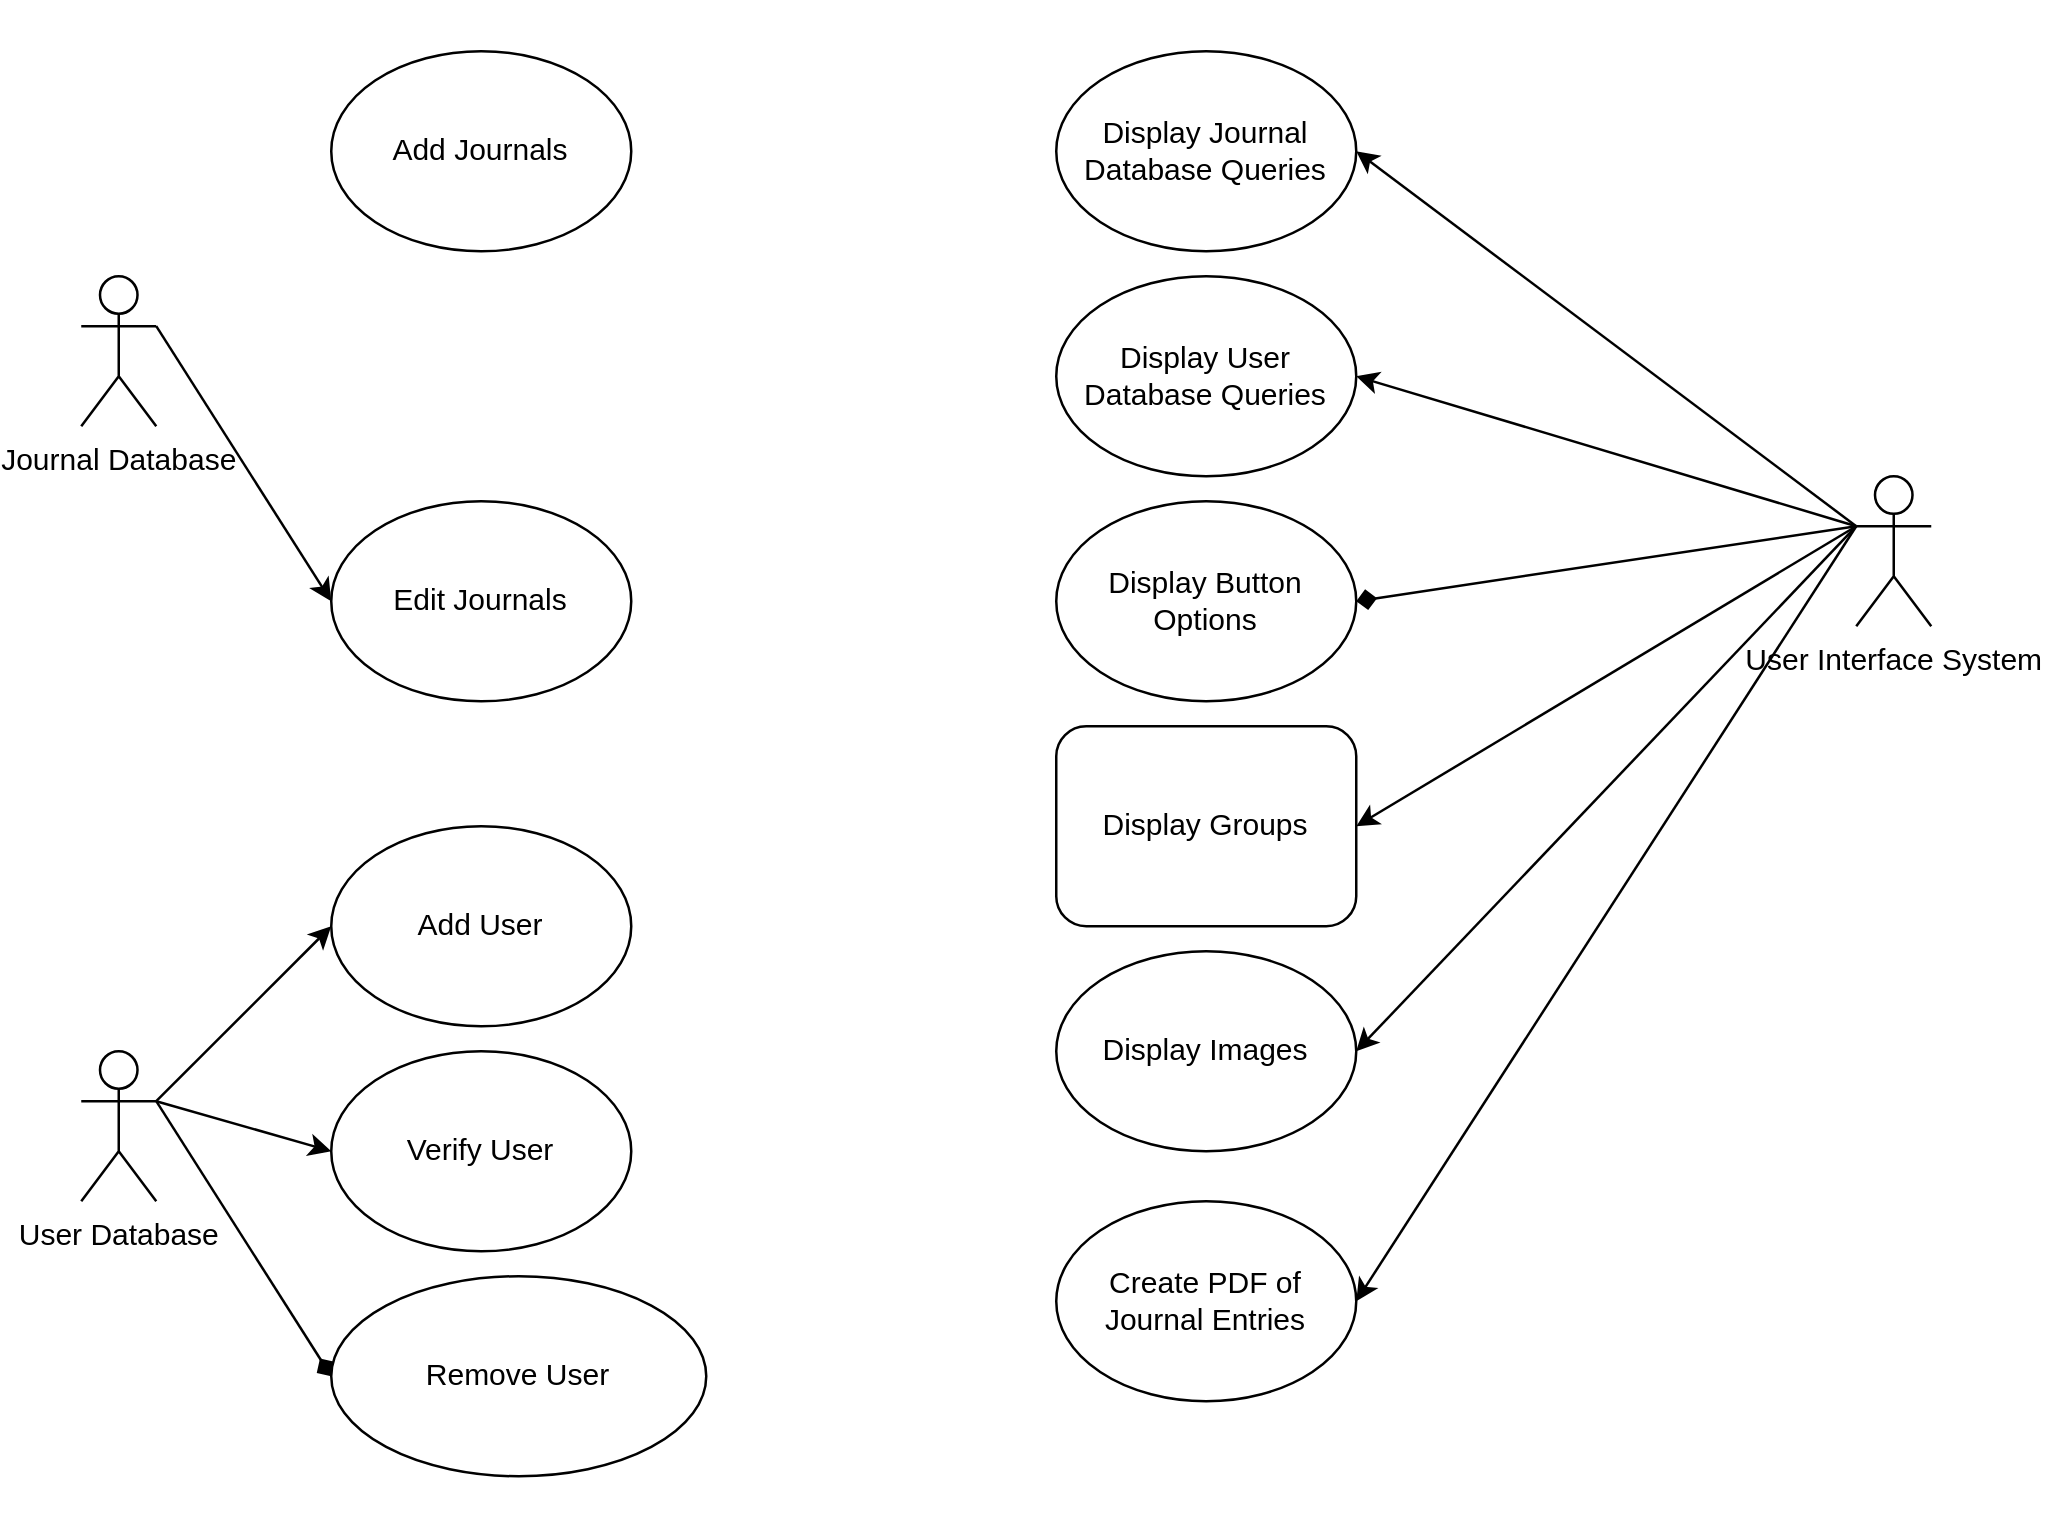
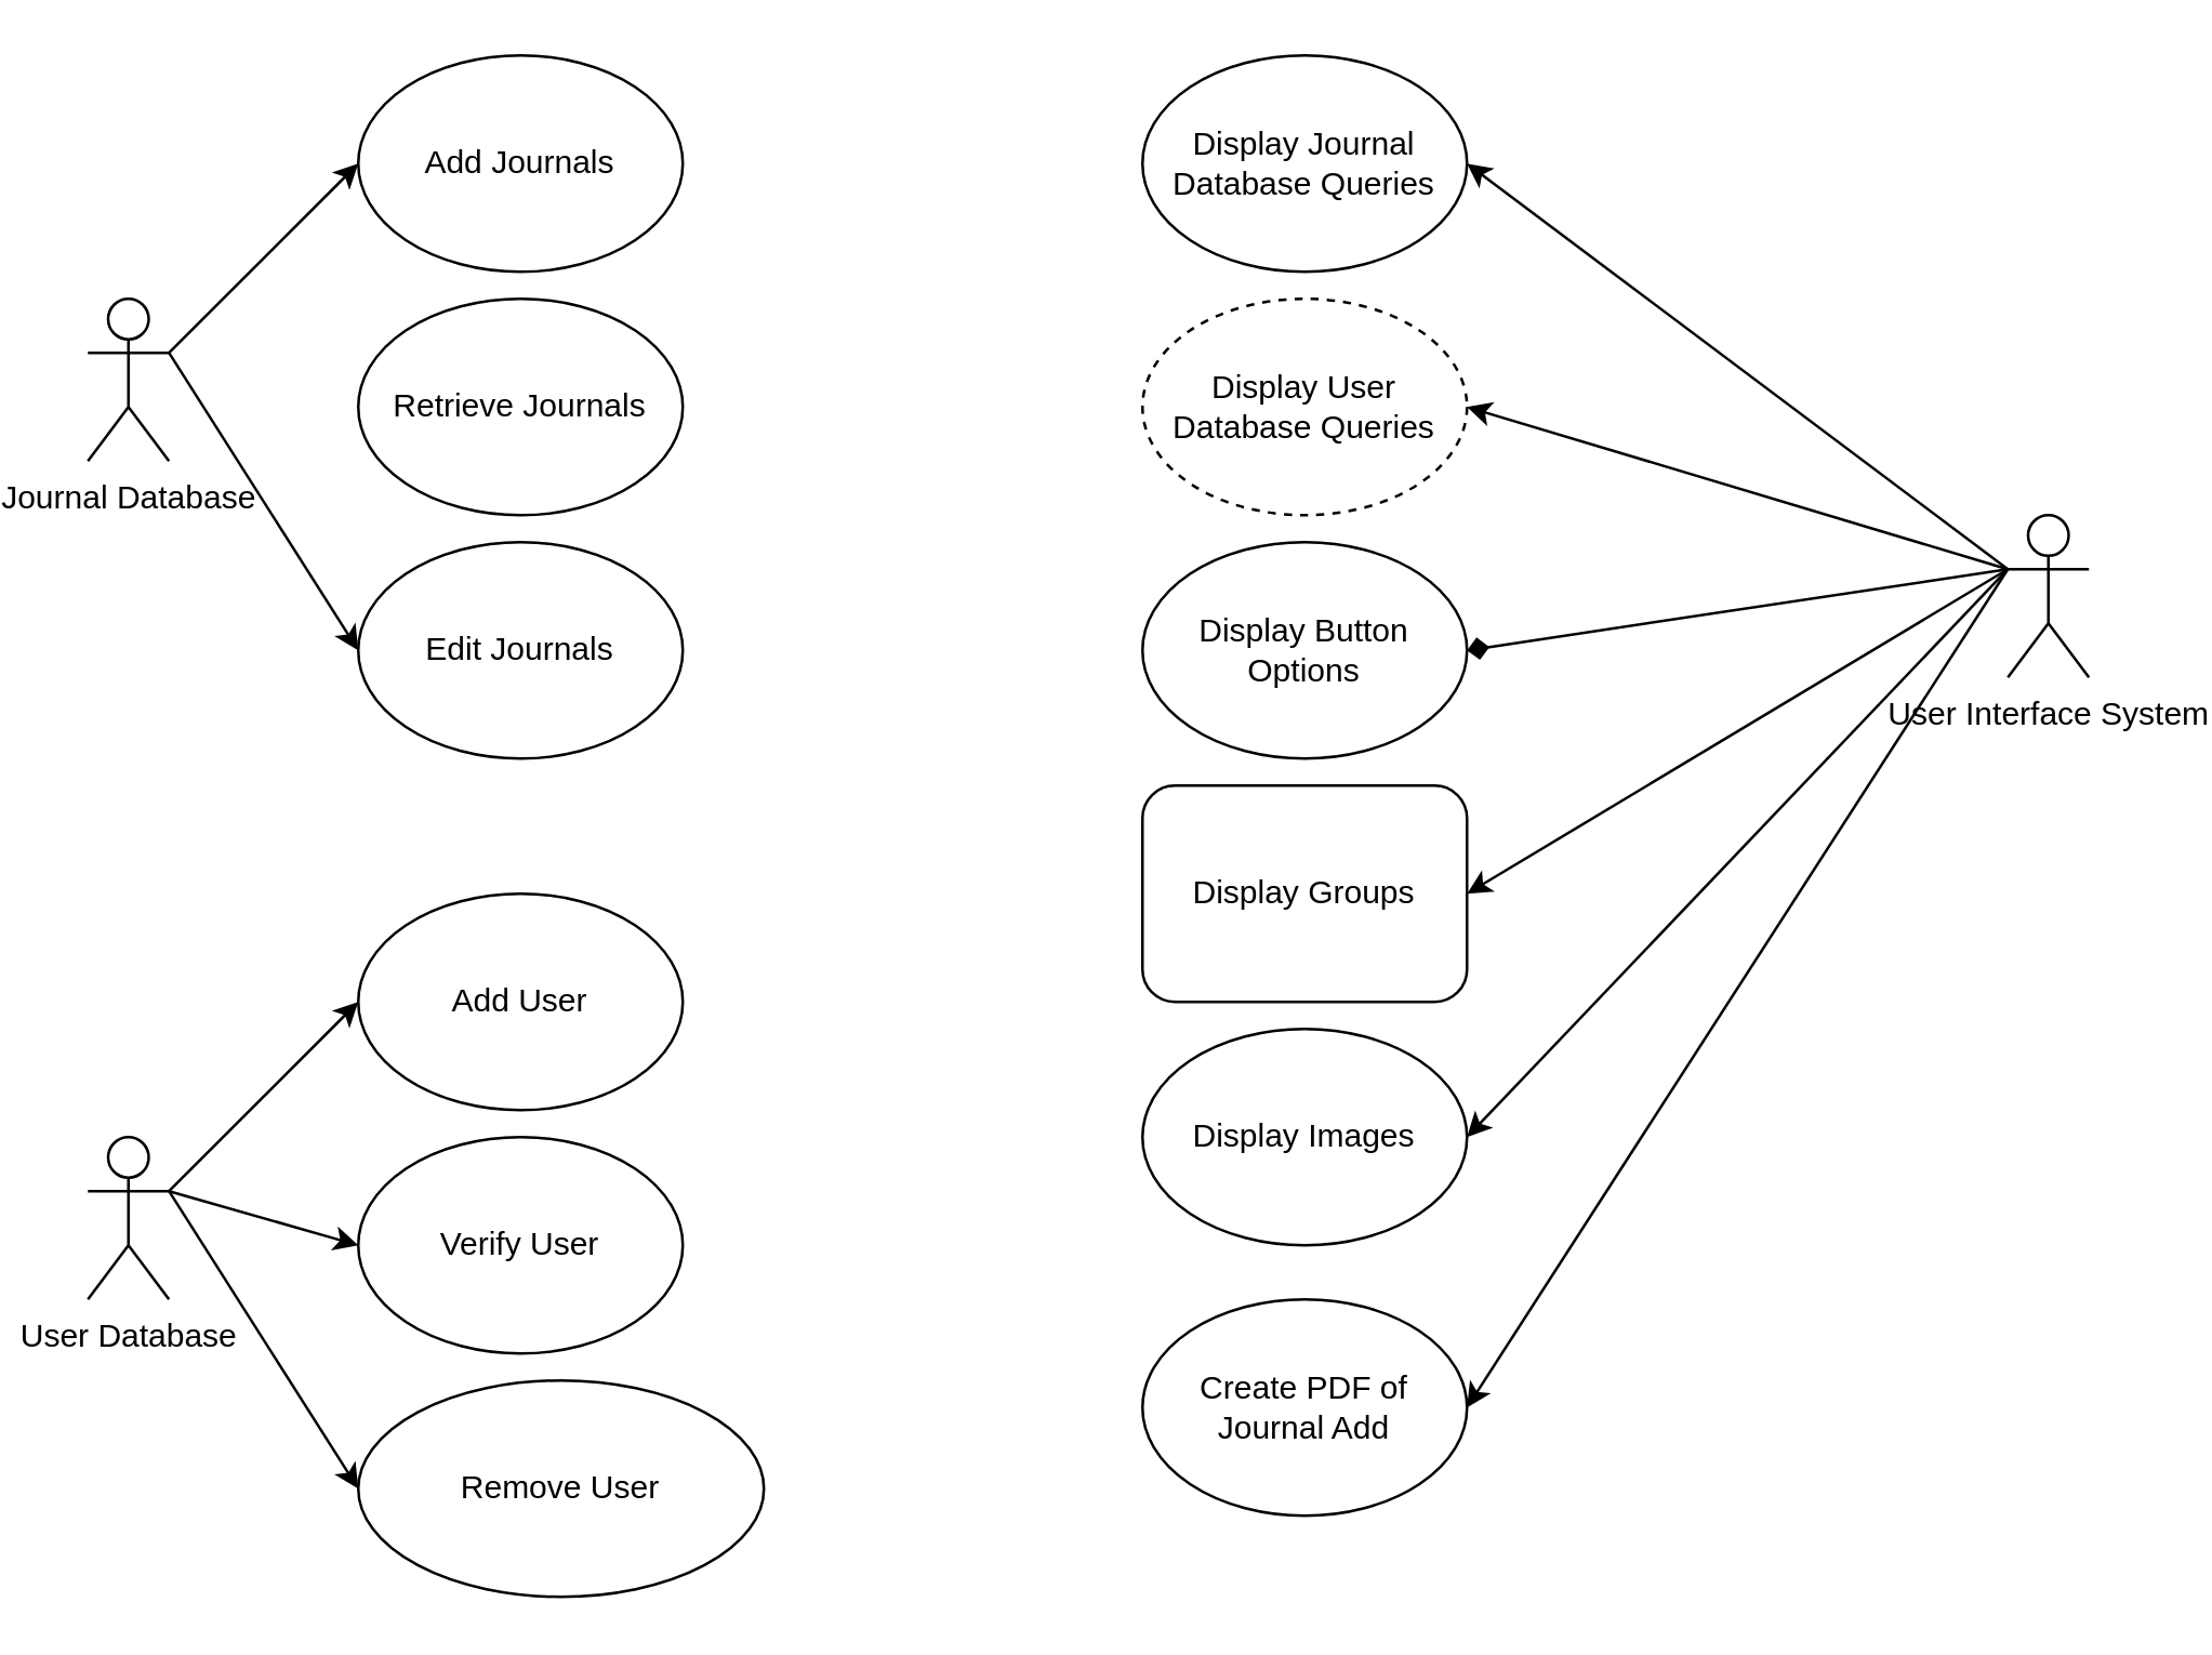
  <mxCell id="0" />
  <mxCell id="1" parent="0" />
+ <mxCell id="2" style="rounded=0;orthogonalLoop=1;jettySize=auto;html=1;exitX=1;exitY=0.333;exitDx=0;exitDy=0;exitPerimeter=0;entryX=0;entryY=0.5;entryDx=0;entryDy=0;" edge="1" parent="1" source="4" target="9"><mxGeometry relative="1" as="geometry" /></mxCell>
  <mxCell id="3" style="edgeStyle=none;rounded=0;orthogonalLoop=1;jettySize=auto;html=1;exitX=1;exitY=0.333;exitDx=0;exitDy=0;exitPerimeter=0;entryX=0;entryY=0.5;entryDx=0;entryDy=0;" edge="1" parent="1" source="4" target="11"><mxGeometry relative="1" as="geometry" /></mxCell>
  <mxCell id="4" value="Journal Database" style="shape=umlActor;verticalLabelPosition=bottom;verticalAlign=top;html=1;outlineConnect=0;" vertex="1" parent="1"><mxGeometry x="20" y="110" width="30" height="60" as="geometry" /></mxCell>
  <mxCell id="5" style="edgeStyle=none;rounded=0;orthogonalLoop=1;jettySize=auto;html=1;exitX=1;exitY=0.333;exitDx=0;exitDy=0;exitPerimeter=0;entryX=0;entryY=0.5;entryDx=0;entryDy=0;" edge="1" parent="1" source="8" target="12"><mxGeometry relative="1" as="geometry" /></mxCell>
  <mxCell id="6" style="edgeStyle=none;rounded=0;orthogonalLoop=1;jettySize=auto;html=1;exitX=1;exitY=0.333;exitDx=0;exitDy=0;exitPerimeter=0;entryX=0;entryY=0.5;entryDx=0;entryDy=0;" edge="1" parent="1" source="8" target="13"><mxGeometry relative="1" as="geometry" /></mxCell>
- <mxCell id="7" style="edgeStyle=none;rounded=0;orthogonalLoop=1;jettySize=auto;html=1;exitX=1;exitY=0.333;exitDx=0;exitDy=0;exitPerimeter=0;entryX=0;entryY=0.5;entryDx=0;entryDy=0;endArrow=diamond;" edge="1" parent="1" source="8" target="14"><mxGeometry relative="1" as="geometry" /></mxCell>
+ <mxCell id="7" style="edgeStyle=none;rounded=0;orthogonalLoop=1;jettySize=auto;html=1;exitX=1;exitY=0.333;exitDx=0;exitDy=0;exitPerimeter=0;entryX=0;entryY=0.5;entryDx=0;entryDy=0;" edge="1" parent="1" source="8" target="14"><mxGeometry relative="1" as="geometry" /></mxCell>
  <mxCell id="8" value="User Database" style="shape=umlActor;verticalLabelPosition=bottom;verticalAlign=top;html=1;outlineConnect=0;" vertex="1" parent="1"><mxGeometry x="20" y="420" width="30" height="60" as="geometry" /></mxCell>
  <mxCell id="9" value="Add Journals" style="ellipse;whiteSpace=wrap;html=1;" vertex="1" parent="1"><mxGeometry x="120" y="20" width="120" height="80" as="geometry" /></mxCell>
+ <mxCell id="10" value="Retrieve Journals" style="ellipse;whiteSpace=wrap;html=1;" vertex="1" parent="1"><mxGeometry x="120" y="110" width="120" height="80" as="geometry" /></mxCell>
  <mxCell id="11" value="Edit Journals" style="ellipse;whiteSpace=wrap;html=1;" vertex="1" parent="1"><mxGeometry x="120" y="200" width="120" height="80" as="geometry" /></mxCell>
  <mxCell id="12" value="Add User" style="ellipse;whiteSpace=wrap;html=1;" vertex="1" parent="1"><mxGeometry x="120" y="330" width="120" height="80" as="geometry" /></mxCell>
  <mxCell id="13" value="Verify User" style="ellipse;whiteSpace=wrap;html=1;" vertex="1" parent="1"><mxGeometry x="120" y="420" width="120" height="80" as="geometry" /></mxCell>
  <mxCell id="14" value="Remove User" style="ellipse;whiteSpace=wrap;html=1;" vertex="1" parent="1"><mxGeometry x="120" y="510" width="150" height="80" as="geometry" /></mxCell>
  <mxCell id="15" style="edgeStyle=none;rounded=0;orthogonalLoop=1;jettySize=auto;html=1;exitX=0;exitY=0.333;exitDx=0;exitDy=0;exitPerimeter=0;entryX=1;entryY=0.5;entryDx=0;entryDy=0;" edge="1" parent="1" source="21" target="22"><mxGeometry relative="1" as="geometry" /></mxCell>
  <mxCell id="16" style="edgeStyle=none;rounded=0;orthogonalLoop=1;jettySize=auto;html=1;exitX=0;exitY=0.333;exitDx=0;exitDy=0;exitPerimeter=0;entryX=1;entryY=0.5;entryDx=0;entryDy=0;" edge="1" parent="1" source="21" target="23"><mxGeometry relative="1" as="geometry" /></mxCell>
  <mxCell id="17" style="edgeStyle=none;rounded=0;orthogonalLoop=1;jettySize=auto;html=1;exitX=0;exitY=0.333;exitDx=0;exitDy=0;exitPerimeter=0;entryX=1;entryY=0.5;entryDx=0;entryDy=0;endArrow=diamond;" edge="1" parent="1" source="21" target="24"><mxGeometry relative="1" as="geometry" /></mxCell>
  <mxCell id="18" style="edgeStyle=none;rounded=0;orthogonalLoop=1;jettySize=auto;html=1;exitX=0;exitY=0.333;exitDx=0;exitDy=0;exitPerimeter=0;entryX=1;entryY=0.5;entryDx=0;entryDy=0;" edge="1" parent="1" source="21" target="25"><mxGeometry relative="1" as="geometry" /></mxCell>
  <mxCell id="19" style="edgeStyle=none;rounded=0;orthogonalLoop=1;jettySize=auto;html=1;exitX=0;exitY=0.333;exitDx=0;exitDy=0;exitPerimeter=0;entryX=1;entryY=0.5;entryDx=0;entryDy=0;" edge="1" parent="1" source="21" target="26"><mxGeometry relative="1" as="geometry" /></mxCell>
  <mxCell id="20" style="edgeStyle=none;rounded=0;orthogonalLoop=1;jettySize=auto;html=1;exitX=0;exitY=0.333;exitDx=0;exitDy=0;exitPerimeter=0;entryX=1;entryY=0.5;entryDx=0;entryDy=0;" edge="1" parent="1" source="21" target="27"><mxGeometry relative="1" as="geometry" /></mxCell>
  <mxCell id="21" value="User Interface System" style="shape=umlActor;verticalLabelPosition=bottom;verticalAlign=top;html=1;outlineConnect=0;" vertex="1" parent="1"><mxGeometry x="730" y="190" width="30" height="60" as="geometry" /></mxCell>
  <mxCell id="22" value="Display Journal Database Queries" style="ellipse;whiteSpace=wrap;html=1;" vertex="1" parent="1"><mxGeometry x="410" y="20" width="120" height="80" as="geometry" /></mxCell>
- <mxCell id="23" value="Display User Database Queries" style="ellipse;whiteSpace=wrap;html=1;" vertex="1" parent="1"><mxGeometry x="410" y="110" width="120" height="80" as="geometry" /></mxCell>
+ <mxCell id="23" value="Display User Database Queries" style="ellipse;whiteSpace=wrap;html=1;dashed=1;" vertex="1" parent="1"><mxGeometry x="410" y="110" width="120" height="80" as="geometry" /></mxCell>
  <mxCell id="24" value="Display Button Options" style="ellipse;whiteSpace=wrap;html=1;" vertex="1" parent="1"><mxGeometry x="410" y="200" width="120" height="80" as="geometry" /></mxCell>
  <mxCell id="25" value="Display Groups" style="whiteSpace=wrap;html=1;rounded=1;" vertex="1" parent="1"><mxGeometry x="410" y="290" width="120" height="80" as="geometry" /></mxCell>
  <mxCell id="26" value="Display Images" style="ellipse;whiteSpace=wrap;html=1;" vertex="1" parent="1"><mxGeometry x="410" y="380" width="120" height="80" as="geometry" /></mxCell>
- <mxCell id="27" value="Create PDF of Journal Entries" style="ellipse;whiteSpace=wrap;html=1;" vertex="1" parent="1"><mxGeometry x="410" y="480" width="120" height="80" as="geometry" /></mxCell>
+ <mxCell id="27" value="Create PDF of Journal Add" style="ellipse;whiteSpace=wrap;html=1;" vertex="1" parent="1"><mxGeometry x="410" y="480" width="120" height="80" as="geometry" /></mxCell>
